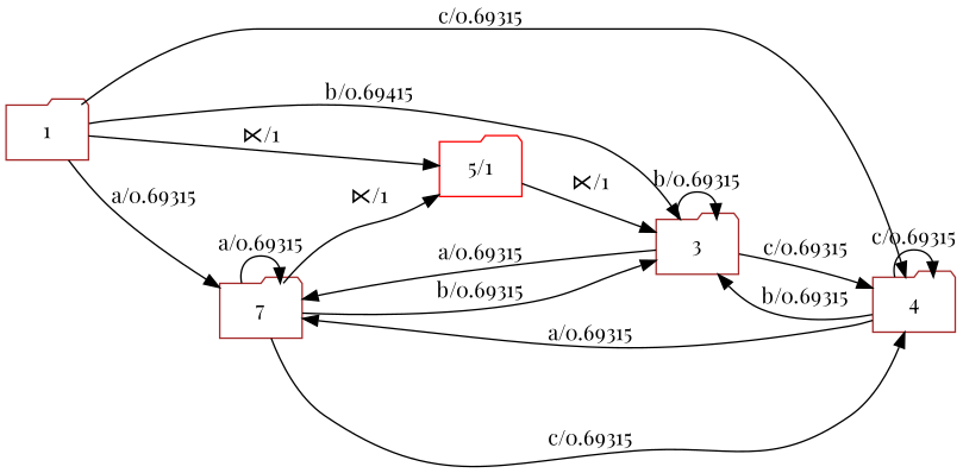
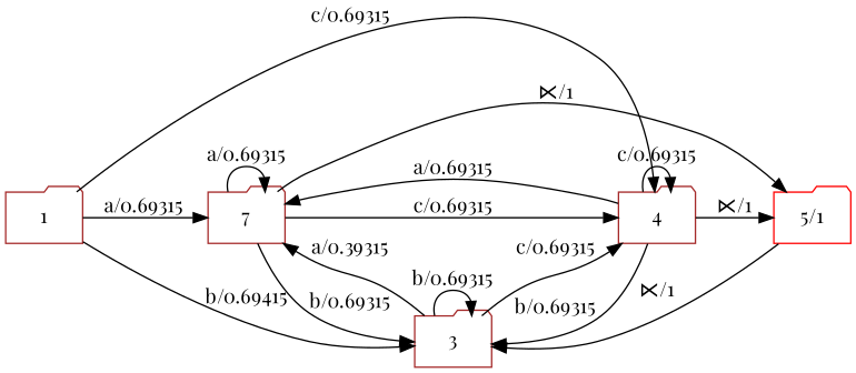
  digraph {
    fontname="Playfair Display"
    nodesep=0.25
    rankdir=LR
    ranksep=0.4
    node [color=brown fontname="Playfair Display" fontsize=14 shape=folder style=solid]
    edge [fontname="Playfair Display" fontsize=14]
    n1 [label=1]
    n2 [label=7]
    n3 [label=3]
    n4 [label=4]
    n5 [color=red label="5/1"]
    n1 -> n2 [label="a/0.69315"]
    n1 -> n3 [label="b/0.69415"]
    n1 -> n4 [label="c/0.69315"]
    n2 -> n2 [label="a/0.69315"]
    n2 -> n3 [label="b/0.69315"]
    n2 -> n4 [label="c/0.69315"]
    n2 -> n5 [label="⋉/1"]
-   n3 -> n2 [label="a/0.69315"]
+   n3 -> n2 [label="a/0.39315"]
    n3 -> n3 [label="b/0.69315"]
    n3 -> n4 [label="c/0.69315"]
    n4 -> n2 [label="a/0.69315"]
    n4 -> n3 [label="b/0.69315"]
    n4 -> n4 [label="c/0.69315"]
-   n1 -> n5 [label="⋉/1"]
+   n4 -> n5 [label="⋉/1"]
    n5 -> n3 [label="⋉/1"]
  }
